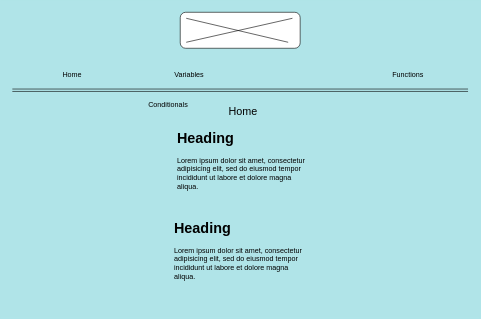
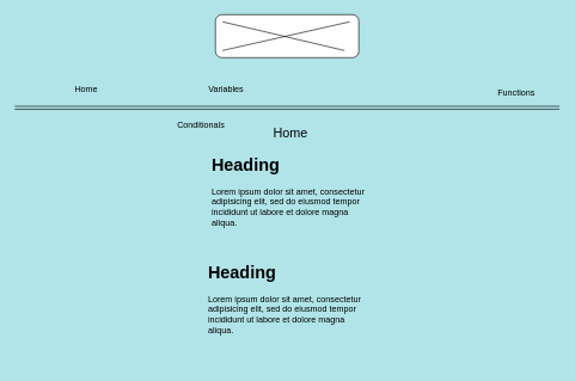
  <mxCell id="0" />
  <mxCell id="1" parent="0" />
  <mxCell id="2" value="" style="rounded=1;whiteSpace=wrap;html=1;" vertex="1" parent="1"><mxGeometry x="300" y="20" width="200" height="60" as="geometry" /></mxCell>
  <mxCell id="3" value="" style="endArrow=none;html=1;rounded=0;" edge="1" parent="1"><mxGeometry width="50" height="50" relative="1" as="geometry"><mxPoint x="310" y="70" as="sourcePoint" /><mxPoint x="487.14" y="30" as="targetPoint" /><Array as="points" /></mxGeometry></mxCell>
  <mxCell id="4" value="" style="endArrow=none;html=1;rounded=0;" edge="1" parent="1"><mxGeometry width="50" height="50" relative="1" as="geometry"><mxPoint x="480" y="70" as="sourcePoint" /><mxPoint x="310" y="30" as="targetPoint" /></mxGeometry></mxCell>
  <mxCell id="5" value="" style="shape=link;html=1;rounded=0;" edge="1" parent="1"><mxGeometry width="100" relative="1" as="geometry"><mxPoint x="20" y="150" as="sourcePoint" /><mxPoint x="780" y="150" as="targetPoint" /></mxGeometry></mxCell>
  <mxCell id="6" value="&lt;font style=&quot;font-size: 18px;&quot;&gt;Home&lt;/font&gt;" style="text;html=1;strokeColor=none;fillColor=none;align=center;verticalAlign=middle;whiteSpace=wrap;rounded=0;" vertex="1" parent="1"><mxGeometry x="375" y="170" width="60" height="30" as="geometry" /></mxCell>
  <mxCell id="7" value="Home" style="text;html=1;strokeColor=none;fillColor=none;align=center;verticalAlign=middle;whiteSpace=wrap;rounded=0;" vertex="1" parent="1"><mxGeometry x="90" y="110" width="60" height="30" as="geometry" /></mxCell>
  <mxCell id="8" value="Variables" style="text;html=1;strokeColor=none;fillColor=none;align=center;verticalAlign=middle;whiteSpace=wrap;rounded=0;" vertex="1" parent="1"><mxGeometry x="285" y="110" width="60" height="30" as="geometry" /></mxCell>
  <mxCell id="9" value="Conditionals" style="text;html=1;strokeColor=none;fillColor=none;align=center;verticalAlign=middle;whiteSpace=wrap;rounded=0;" vertex="1" parent="1"><mxGeometry x="250" y="160" width="60" height="30" as="geometry" /></mxCell>
- <mxCell id="10" value="Functions" style="text;html=1;strokeColor=none;fillColor=none;align=center;verticalAlign=middle;whiteSpace=wrap;rounded=0;" vertex="1" parent="1"><mxGeometry x="650" y="110" width="60" height="30" as="geometry" /></mxCell>
+ <mxCell id="10" value="Functions" style="text;html=1;strokeColor=none;fillColor=none;align=center;verticalAlign=middle;whiteSpace=wrap;rounded=0;" vertex="1" parent="1"><mxGeometry x="690" y="115" width="60" height="30" as="geometry" /></mxCell>
  <mxCell id="11" value="&lt;h1&gt;Heading&lt;/h1&gt;&lt;p&gt;Lorem ipsum dolor sit amet, consectetur adipisicing elit, sed do eiusmod tempor incididunt ut labore et dolore magna aliqua.&lt;/p&gt;" style="text;html=1;strokeColor=none;fillColor=none;spacing=5;spacingTop=-20;whiteSpace=wrap;overflow=hidden;rounded=0;" vertex="1" parent="1"><mxGeometry x="290" y="210" width="230" height="150" as="geometry" /></mxCell>
  <mxCell id="12" value="&lt;h1&gt;Heading&lt;/h1&gt;&lt;p&gt;Lorem ipsum dolor sit amet, consectetur adipisicing elit, sed do eiusmod tempor incididunt ut labore et dolore magna aliqua.&lt;/p&gt;" style="text;html=1;strokeColor=none;fillColor=none;spacing=5;spacingTop=-20;whiteSpace=wrap;overflow=hidden;rounded=0;" vertex="1" parent="1"><mxGeometry x="285" y="360" width="230" height="150" as="geometry" /></mxCell>
